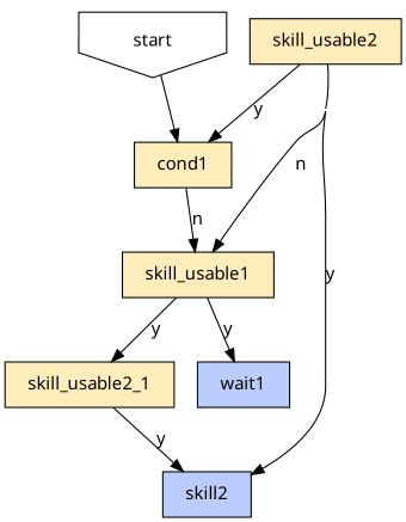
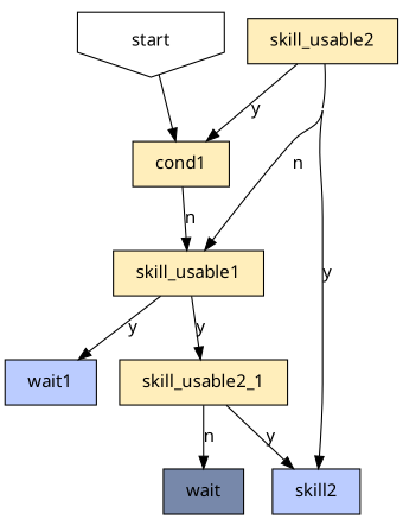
  digraph {
    concentrate=true
    fixedsize=true
    fontname="Noto Sans"
    node [fontname="Noto Sans" margin="0.25,0.125" shape=rect fillcolor="#FFEEBB" style=filled]
    edge [fontname="Noto Sans"]
    start [shape=invhouse fillcolor="" style=""]
    cond1
    skill_usable1
    skill_usable2_1
    n5 [fillcolor="#BBCCFF" label=wait1]
    skill_usable2
    skill2 [fillcolor="#BBCCFF"]
+   wait [fillcolor="#7788aa"]
    start -> cond1
    cond1 -> skill_usable1 [label=n]
    skill_usable1 -> skill_usable2_1 [label=y]
    skill_usable1 -> n5 [label=y]
    skill_usable2_1 -> skill2 [label=y]
+   skill_usable2_1 -> wait [label=n]
    skill_usable2 -> cond1 [label=y]
    skill_usable2 -> skill_usable1 [label=n]
    skill_usable2 -> skill2 [label=y]
  }
